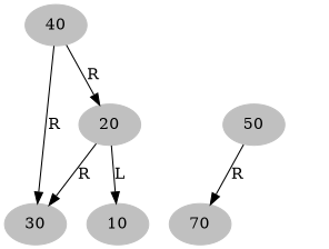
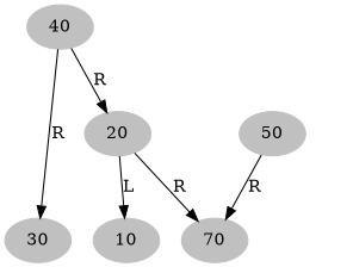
  digraph {
    fontname="DejaVu Serif"
    node [color=grey fontname="DejaVu Serif" style=filled]
    edge [fontname="DejaVu Serif"]
    40
    20
    30
    10
    HD0 [style=invis color=""]
    50
    70
    40 -> 20 [label=R]
    40 -> 30 [label=R]
-   20 -> 30 [label=R]
+   20 -> 70 [label=R]
    20 -> 10 [label=L]
    50 -> HD0 [label=L style=invis]
    50 -> 70 [label=R]
  }
